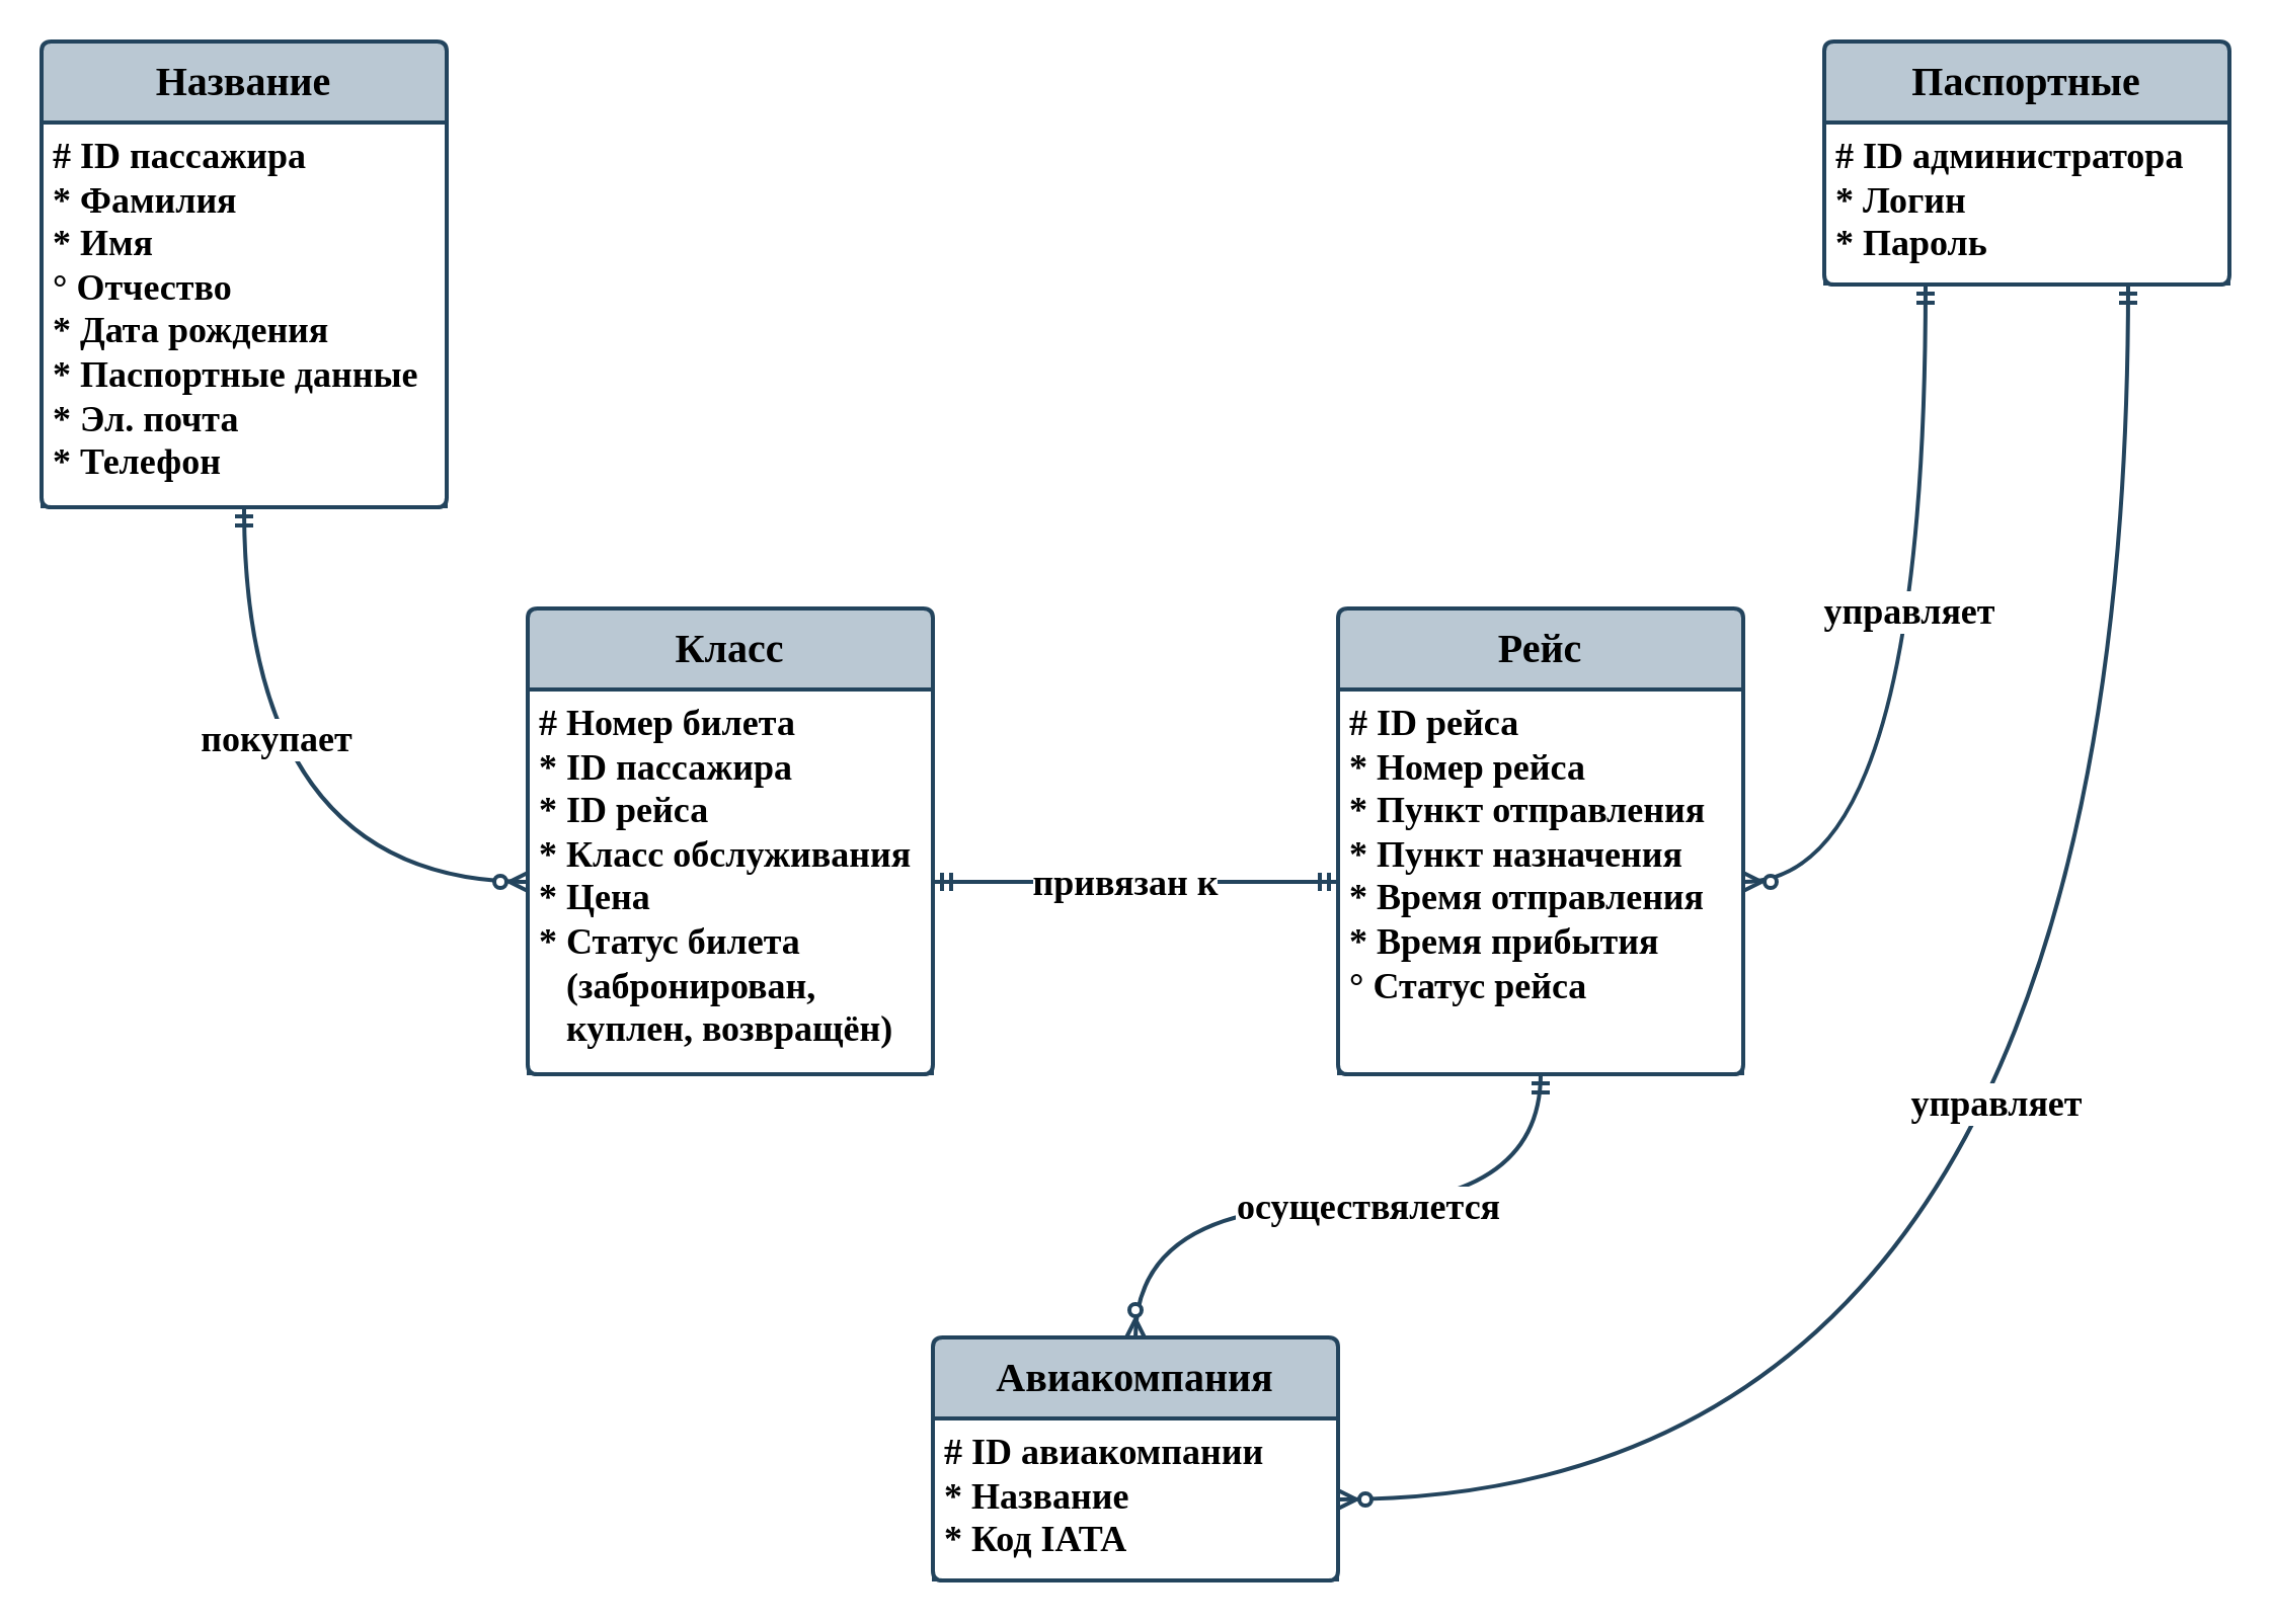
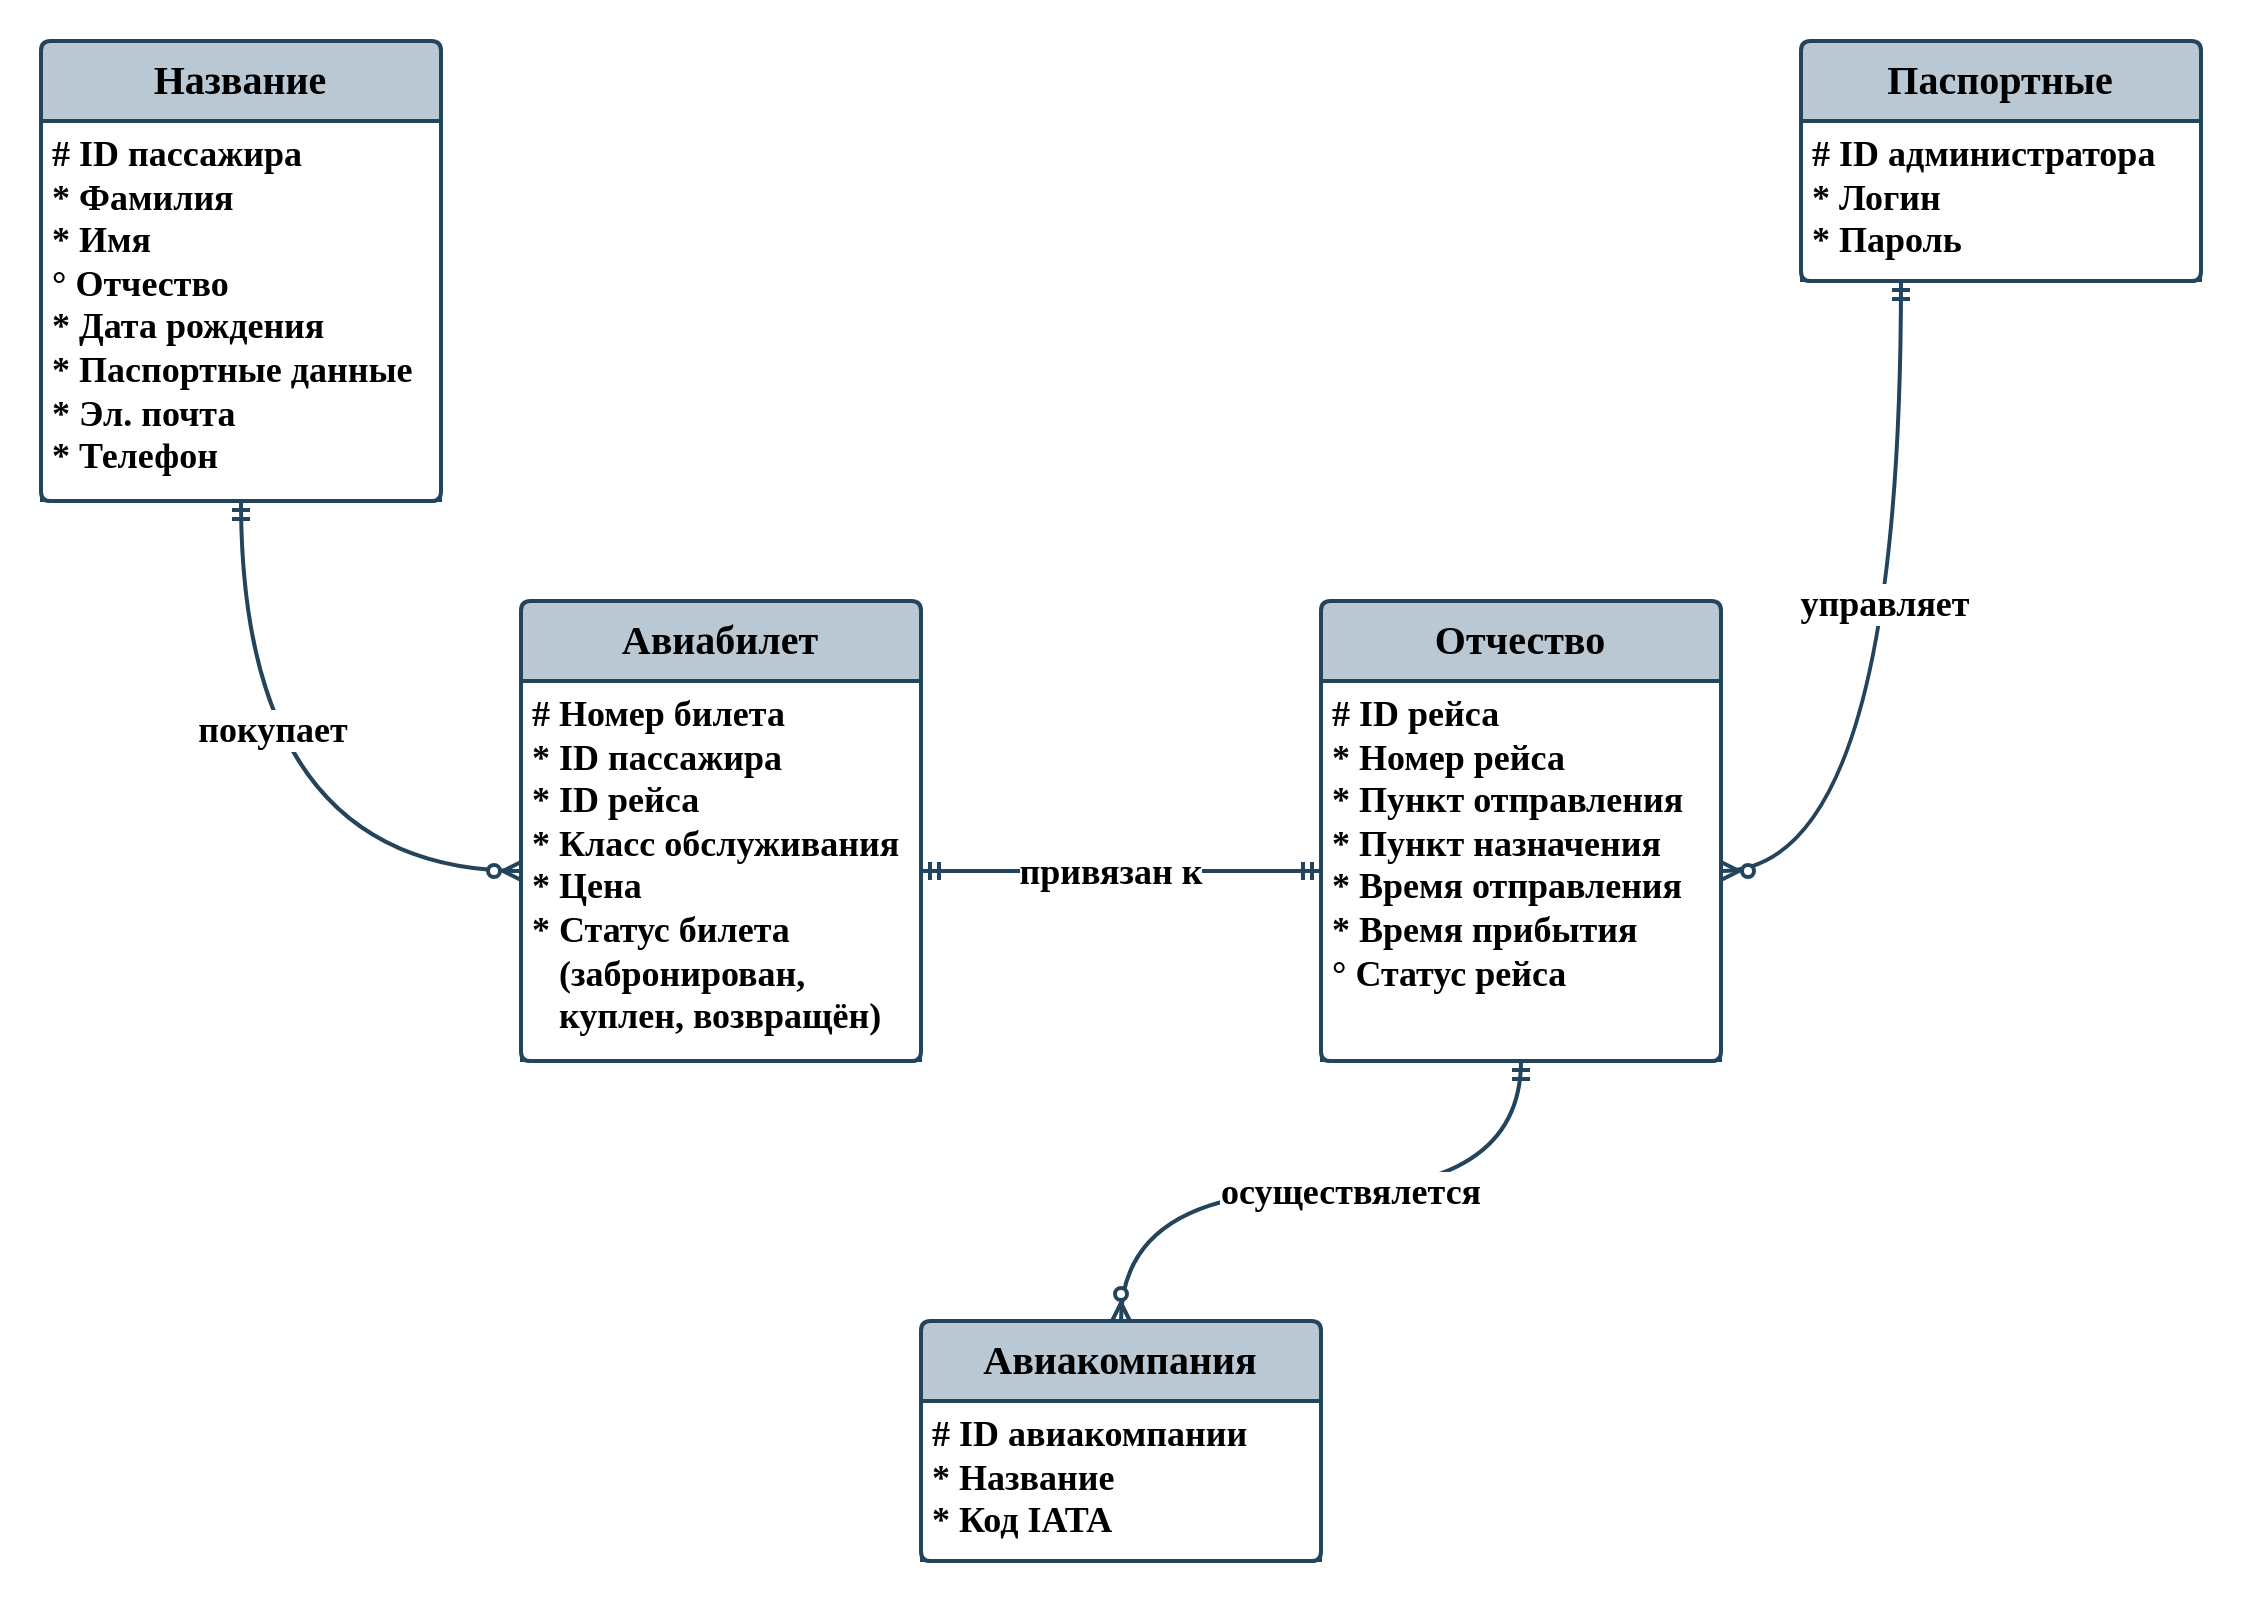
  <mxCell id="0" />
  <mxCell id="1" parent="0" />
  <mxCell id="2" value="&lt;font style=&quot;font-size: 20px;&quot;&gt;Название&lt;/font&gt;" style="swimlane;childLayout=stackLayout;horizontal=1;startSize=40;horizontalStack=0;rounded=1;fontSize=18;fontStyle=1;strokeWidth=2;resizeParent=0;resizeLast=1;shadow=0;dashed=0;align=center;arcSize=4;whiteSpace=wrap;html=1;fontFamily=Times New Roman;fillColor=#bac8d3;strokeColor=#23445d;" vertex="1" parent="1"><mxGeometry x="20" y="20" width="200" height="230" as="geometry" /></mxCell>
  <mxCell id="3" value="# ID пассажира&lt;br style=&quot;font-size: 18px;&quot;&gt;* Фамилия&lt;br style=&quot;font-size: 18px;&quot;&gt;* Имя&lt;br style=&quot;font-size: 18px;&quot;&gt;°&amp;nbsp;Отчество&lt;br style=&quot;font-size: 18px;&quot;&gt;* Дата рождения&lt;br style=&quot;font-size: 18px;&quot;&gt;* Паспортные данные&lt;br style=&quot;font-size: 18px;&quot;&gt;* Эл. почта&lt;br style=&quot;font-size: 18px;&quot;&gt;* Телефон" style="align=left;strokeColor=#23445d;fillColor=none;spacingLeft=4;fontSize=18;verticalAlign=top;resizable=0;rotatable=0;part=1;html=1;fontFamily=Times New Roman;fontStyle=1" vertex="1" parent="2"><mxGeometry y="40" width="200" height="190" as="geometry" /></mxCell>
- <mxCell id="4" value="&lt;font style=&quot;font-size: 20px;&quot;&gt;Класс&lt;/font&gt;" style="swimlane;childLayout=stackLayout;horizontal=1;startSize=40;horizontalStack=0;rounded=1;fontSize=18;fontStyle=1;strokeWidth=2;resizeParent=0;resizeLast=1;shadow=0;dashed=0;align=center;arcSize=4;whiteSpace=wrap;html=1;fontFamily=Times New Roman;fillColor=#bac8d3;strokeColor=#23445d;" vertex="1" parent="1"><mxGeometry x="260" y="300" width="200" height="230" as="geometry" /></mxCell>
+ <mxCell id="4" value="&lt;font style=&quot;font-size: 20px;&quot;&gt;Авиабилет&lt;/font&gt;" style="swimlane;childLayout=stackLayout;horizontal=1;startSize=40;horizontalStack=0;rounded=1;fontSize=18;fontStyle=1;strokeWidth=2;resizeParent=0;resizeLast=1;shadow=0;dashed=0;align=center;arcSize=4;whiteSpace=wrap;html=1;fontFamily=Times New Roman;fillColor=#bac8d3;strokeColor=#23445d;" vertex="1" parent="1"><mxGeometry x="260" y="300" width="200" height="230" as="geometry" /></mxCell>
  <mxCell id="5" value="# Номер билета&lt;br style=&quot;font-size: 18px;&quot;&gt;* ID пассажира&lt;br style=&quot;font-size: 18px;&quot;&gt;* ID рейса&lt;br&gt;* Класс обслуживания&lt;br&gt;* Цена&lt;br&gt;* Статус билета&lt;br&gt;&amp;nbsp; &amp;nbsp;(забронирован,&lt;br&gt;&amp;nbsp; &amp;nbsp;куплен, возвращён)" style="align=left;strokeColor=#23445d;fillColor=none;spacingLeft=4;fontSize=18;verticalAlign=top;resizable=0;rotatable=0;part=1;html=1;fontFamily=Times New Roman;fontStyle=1" vertex="1" parent="4"><mxGeometry y="40" width="200" height="190" as="geometry" /></mxCell>
- <mxCell id="6" value="&lt;font style=&quot;font-size: 20px;&quot;&gt;Рейс&lt;/font&gt;" style="swimlane;childLayout=stackLayout;horizontal=1;startSize=40;horizontalStack=0;rounded=1;fontSize=18;fontStyle=1;strokeWidth=2;resizeParent=0;resizeLast=1;shadow=0;dashed=0;align=center;arcSize=4;whiteSpace=wrap;html=1;fontFamily=Times New Roman;fillColor=#bac8d3;strokeColor=#23445d;" vertex="1" parent="1"><mxGeometry x="660" y="300" width="200" height="230" as="geometry" /></mxCell>
+ <mxCell id="6" value="&lt;font style=&quot;font-size: 20px;&quot;&gt;Отчество&lt;/font&gt;" style="swimlane;childLayout=stackLayout;horizontal=1;startSize=40;horizontalStack=0;rounded=1;fontSize=18;fontStyle=1;strokeWidth=2;resizeParent=0;resizeLast=1;shadow=0;dashed=0;align=center;arcSize=4;whiteSpace=wrap;html=1;fontFamily=Times New Roman;fillColor=#bac8d3;strokeColor=#23445d;" vertex="1" parent="1"><mxGeometry x="660" y="300" width="200" height="230" as="geometry" /></mxCell>
  <mxCell id="7" value="# ID рейса&lt;br style=&quot;font-size: 18px;&quot;&gt;* Номер рейса&lt;br style=&quot;font-size: 18px;&quot;&gt;* Пункт отправления&lt;br style=&quot;font-size: 18px;&quot;&gt;* Пункт назначения&lt;br&gt;* Время отправления&lt;br&gt;* Время прибытия&lt;br&gt;° Статус рейса" style="align=left;strokeColor=#23445d;fillColor=none;spacingLeft=4;fontSize=18;verticalAlign=top;resizable=0;rotatable=0;part=1;html=1;fontFamily=Times New Roman;fontStyle=1" vertex="1" parent="6"><mxGeometry y="40" width="200" height="190" as="geometry" /></mxCell>
  <mxCell id="8" value="&lt;font style=&quot;font-size: 20px;&quot;&gt;Паспортные&lt;/font&gt;" style="swimlane;childLayout=stackLayout;horizontal=1;startSize=40;horizontalStack=0;rounded=1;fontSize=18;fontStyle=1;strokeWidth=2;resizeParent=0;resizeLast=1;shadow=0;dashed=0;align=center;arcSize=4;whiteSpace=wrap;html=1;fontFamily=Times New Roman;fillColor=#bac8d3;strokeColor=#23445d;" vertex="1" parent="1"><mxGeometry x="900" y="20" width="200" height="120" as="geometry" /></mxCell>
  <mxCell id="9" value="# ID администратора&lt;br style=&quot;font-size: 18px;&quot;&gt;* Логин&lt;br style=&quot;font-size: 18px;&quot;&gt;* Пароль" style="align=left;strokeColor=#23445d;fillColor=none;spacingLeft=4;fontSize=18;verticalAlign=top;resizable=0;rotatable=0;part=1;html=1;fontFamily=Times New Roman;fontStyle=1" vertex="1" parent="8"><mxGeometry y="40" width="200" height="80" as="geometry" /></mxCell>
  <mxCell id="10" value="&lt;font style=&quot;font-size: 20px;&quot;&gt;Авиакомпания&lt;/font&gt;" style="swimlane;childLayout=stackLayout;horizontal=1;startSize=40;horizontalStack=0;rounded=1;fontSize=18;fontStyle=1;strokeWidth=2;resizeParent=0;resizeLast=1;shadow=0;dashed=0;align=center;arcSize=4;whiteSpace=wrap;html=1;fontFamily=Times New Roman;fillColor=#bac8d3;strokeColor=#23445d;" vertex="1" parent="1"><mxGeometry x="460" y="660" width="200" height="120" as="geometry" /></mxCell>
  <mxCell id="11" value="# ID авиакомпании&lt;br style=&quot;font-size: 18px;&quot;&gt;* Название&lt;br style=&quot;font-size: 18px;&quot;&gt;* Код IATA" style="align=left;strokeColor=#23445d;fillColor=none;spacingLeft=4;fontSize=18;verticalAlign=top;resizable=0;rotatable=0;part=1;html=1;fontFamily=Times New Roman;fontStyle=1" vertex="1" parent="10"><mxGeometry y="40" width="200" height="80" as="geometry" /></mxCell>
  <mxCell id="12" value="" style="fontSize=12;html=1;endArrow=ERzeroToMany;startArrow=ERmandOne;rounded=0;edgeStyle=orthogonalEdgeStyle;strokeWidth=2;fillColor=#bac8d3;strokeColor=#23445d;exitX=0.5;exitY=1;exitDx=0;exitDy=0;curved=1;entryX=0;entryY=0.5;entryDx=0;entryDy=0;" edge="1" parent="1" source="3" target="5"><mxGeometry width="100" height="100" relative="1" as="geometry"><mxPoint x="420" y="100" as="sourcePoint" /><mxPoint x="460" y="220" as="targetPoint" /></mxGeometry></mxCell>
  <mxCell id="13" value="&lt;font style=&quot;font-size: 18px;&quot; face=&quot;Times New Roman&quot;&gt;&lt;b&gt;покупает&lt;/b&gt;&lt;/font&gt;" style="edgeLabel;html=1;align=center;verticalAlign=middle;resizable=0;points=[];" vertex="1" connectable="0" parent="12"><mxGeometry x="-0.297" y="15" relative="1" as="geometry"><mxPoint as="offset" /></mxGeometry></mxCell>
  <mxCell id="14" value="" style="edgeStyle=orthogonalEdgeStyle;fontSize=12;html=1;endArrow=ERzeroToMany;startArrow=ERmandOne;rounded=0;exitX=0.25;exitY=1;exitDx=0;exitDy=0;entryX=1;entryY=0.5;entryDx=0;entryDy=0;curved=1;strokeWidth=2;fillColor=#bac8d3;strokeColor=#23445d;" edge="1" parent="1" source="9" target="7"><mxGeometry width="100" height="100" relative="1" as="geometry"><mxPoint x="550" y="400" as="sourcePoint" /><mxPoint x="1010" y="430" as="targetPoint" /></mxGeometry></mxCell>
  <mxCell id="15" value="управляет" style="edgeLabel;html=1;align=center;verticalAlign=middle;resizable=0;points=[];fontFamily=Times New Roman;fontSize=18;fontStyle=1" vertex="1" connectable="0" parent="14"><mxGeometry x="-0.165" y="-9" relative="1" as="geometry"><mxPoint as="offset" /></mxGeometry></mxCell>
  <mxCell id="16" value="" style="edgeStyle=orthogonalEdgeStyle;fontSize=12;html=1;endArrow=ERzeroToMany;startArrow=ERmandOne;rounded=0;exitX=0.5;exitY=1;exitDx=0;exitDy=0;entryX=0.5;entryY=0;entryDx=0;entryDy=0;curved=1;strokeWidth=2;fillColor=#bac8d3;strokeColor=#23445d;" edge="1" parent="1" source="7" target="10"><mxGeometry width="100" height="100" relative="1" as="geometry"><mxPoint x="550" y="510" as="sourcePoint" /><mxPoint x="650" y="410" as="targetPoint" /></mxGeometry></mxCell>
  <mxCell id="17" value="&lt;font style=&quot;font-size: 18px;&quot; face=&quot;Times New Roman&quot;&gt;&lt;b&gt;осуществялется&lt;/b&gt;&lt;/font&gt;" style="edgeLabel;html=1;align=center;verticalAlign=middle;resizable=0;points=[];" vertex="1" connectable="0" parent="16"><mxGeometry x="-0.085" relative="1" as="geometry"><mxPoint as="offset" /></mxGeometry></mxCell>
  <mxCell id="18" value="" style="edgeStyle=orthogonalEdgeStyle;fontSize=12;html=1;endArrow=ERmandOne;startArrow=ERmandOne;rounded=0;exitX=1;exitY=0.5;exitDx=0;exitDy=0;entryX=0;entryY=0.5;entryDx=0;entryDy=0;curved=1;strokeWidth=2;fillColor=#bac8d3;strokeColor=#23445d;" edge="1" parent="1" source="5" target="7"><mxGeometry width="100" height="100" relative="1" as="geometry"><mxPoint x="550" y="510" as="sourcePoint" /><mxPoint x="650" y="410" as="targetPoint" /></mxGeometry></mxCell>
  <mxCell id="19" value="привязан к" style="edgeLabel;html=1;align=center;verticalAlign=middle;resizable=0;points=[];fontFamily=Times New Roman;fontSize=18;fontStyle=1" vertex="1" connectable="0" parent="18"><mxGeometry x="-0.058" relative="1" as="geometry"><mxPoint as="offset" /></mxGeometry></mxCell>
- <mxCell id="20" value="" style="edgeStyle=orthogonalEdgeStyle;fontSize=12;html=1;endArrow=ERzeroToMany;startArrow=ERmandOne;rounded=0;exitX=0.75;exitY=1;exitDx=0;exitDy=0;entryX=1;entryY=0.5;entryDx=0;entryDy=0;elbow=vertical;curved=1;strokeWidth=2;fillColor=#bac8d3;strokeColor=#23445d;" edge="1" parent="1" source="9" target="11"><mxGeometry width="100" height="100" relative="1" as="geometry"><mxPoint x="550" y="400" as="sourcePoint" /><mxPoint x="650" y="300" as="targetPoint" /></mxGeometry></mxCell>
- <mxCell id="21" value="управляет" style="edgeLabel;html=1;align=center;verticalAlign=middle;resizable=0;points=[];fontFamily=Times New Roman;fontSize=18;fontStyle=1" vertex="1" connectable="0" parent="20"><mxGeometry x="-0.184" y="-66" relative="1" as="geometry"><mxPoint as="offset" /></mxGeometry></mxCell>
